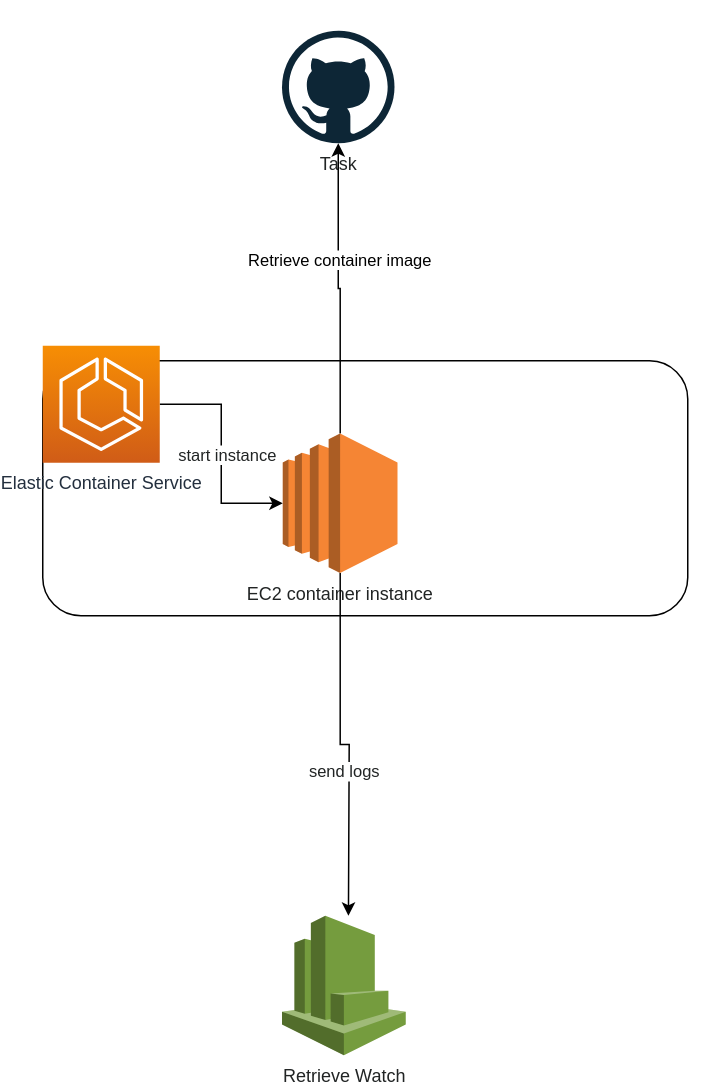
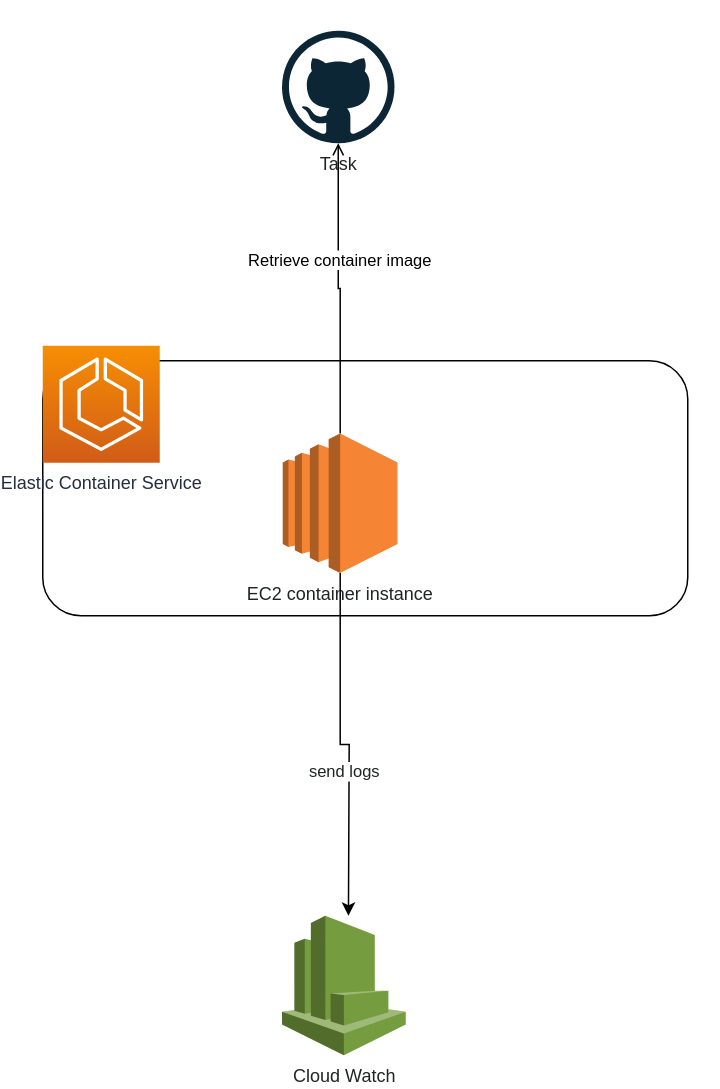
  <mxCell id="0" />
  <mxCell id="1" parent="0" />
  <mxCell id="2" value="Task" style="dashed=0;outlineConnect=0;html=1;align=center;labelPosition=center;verticalLabelPosition=bottom;verticalAlign=top;shape=mxgraph.weblogos.github;fontColor=#212424;" parent="1" vertex="1"><mxGeometry x="179.5" y="20" width="75" height="75" as="geometry" /></mxCell>
- <mxCell id="3" value="Retrieve Watch" style="outlineConnect=0;dashed=0;verticalLabelPosition=bottom;verticalAlign=top;align=center;html=1;shape=mxgraph.aws3.cloudwatch;fillColor=#759C3E;gradientColor=none;fontColor=#212424;" parent="1" vertex="1"><mxGeometry x="179.5" y="610" width="82.5" height="93" as="geometry" /></mxCell>
+ <mxCell id="3" value="Cloud Watch" style="outlineConnect=0;dashed=0;verticalLabelPosition=bottom;verticalAlign=top;align=center;html=1;shape=mxgraph.aws3.cloudwatch;fillColor=#759C3E;gradientColor=none;fontColor=#212424;" parent="1" vertex="1"><mxGeometry x="179.5" y="610" width="82.5" height="93" as="geometry" /></mxCell>
  <mxCell id="4" value="" style="rounded=1;whiteSpace=wrap;html=1;fontColor=#212424;" vertex="1" parent="1"><mxGeometry x="20" y="240" width="430" height="170" as="geometry" /></mxCell>
- <mxCell id="5" style="edgeStyle=orthogonalEdgeStyle;rounded=0;orthogonalLoop=1;jettySize=auto;html=1;" edge="1" parent="1" source="7" target="2"><mxGeometry relative="1" as="geometry" /></mxCell>
+ <mxCell id="5" style="edgeStyle=orthogonalEdgeStyle;rounded=0;orthogonalLoop=1;jettySize=auto;html=1;endArrow=open;" edge="1" parent="1" source="7" target="2"><mxGeometry relative="1" as="geometry" /></mxCell>
  <mxCell id="6" value="Retrieve container image" style="edgeLabel;html=1;align=center;verticalAlign=middle;resizable=0;points=[];" vertex="1" connectable="0" parent="5"><mxGeometry x="0.199" relative="1" as="geometry"><mxPoint as="offset" /></mxGeometry></mxCell>
  <mxCell id="7" value="EC2 container instance" style="outlineConnect=0;dashed=0;verticalLabelPosition=bottom;verticalAlign=top;align=center;html=1;shape=mxgraph.aws3.ec2;fillColor=#F58534;gradientColor=none;fontColor=#212424;" vertex="1" parent="1"><mxGeometry x="180" y="288.5" width="76.5" height="93" as="geometry" /></mxCell>
- <mxCell id="8" style="edgeStyle=orthogonalEdgeStyle;rounded=0;orthogonalLoop=1;jettySize=auto;html=1;fontColor=#212424;" edge="1" parent="1" source="12" target="7"><mxGeometry relative="1" as="geometry" /></mxCell>
- <mxCell id="9" value="start instance" style="edgeLabel;html=1;align=center;verticalAlign=middle;resizable=0;points=[];fontColor=#212424;" vertex="1" connectable="0" parent="8"><mxGeometry y="3" relative="1" as="geometry"><mxPoint as="offset" /></mxGeometry></mxCell>
  <mxCell id="10" style="edgeStyle=orthogonalEdgeStyle;rounded=0;orthogonalLoop=1;jettySize=auto;html=1;fontColor=#212424;" edge="1" parent="1" source="7"><mxGeometry relative="1" as="geometry"><mxPoint x="223.8" y="610" as="targetPoint" /></mxGeometry></mxCell>
  <mxCell id="11" value="send logs" style="edgeLabel;html=1;align=center;verticalAlign=middle;resizable=0;points=[];fontColor=#212424;" vertex="1" connectable="0" parent="10"><mxGeometry x="0.179" y="-4" relative="1" as="geometry"><mxPoint as="offset" /></mxGeometry></mxCell>
  <mxCell id="12" value="Elastic Container Service" style="sketch=0;points=[[0,0,0],[0.25,0,0],[0.5,0,0],[0.75,0,0],[1,0,0],[0,1,0],[0.25,1,0],[0.5,1,0],[0.75,1,0],[1,1,0],[0,0.25,0],[0,0.5,0],[0,0.75,0],[1,0.25,0],[1,0.5,0],[1,0.75,0]];outlineConnect=0;fontColor=#232F3E;gradientColor=#F78E04;gradientDirection=north;fillColor=#D05C17;strokeColor=#ffffff;dashed=0;verticalLabelPosition=bottom;verticalAlign=top;align=center;html=1;fontSize=12;fontStyle=0;aspect=fixed;shape=mxgraph.aws4.resourceIcon;resIcon=mxgraph.aws4.ecs;" vertex="1" parent="1"><mxGeometry x="20" y="230" width="78" height="78" as="geometry" /></mxCell>
